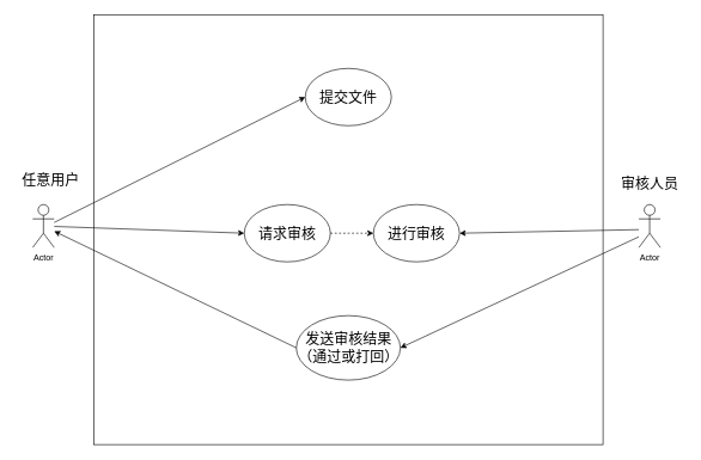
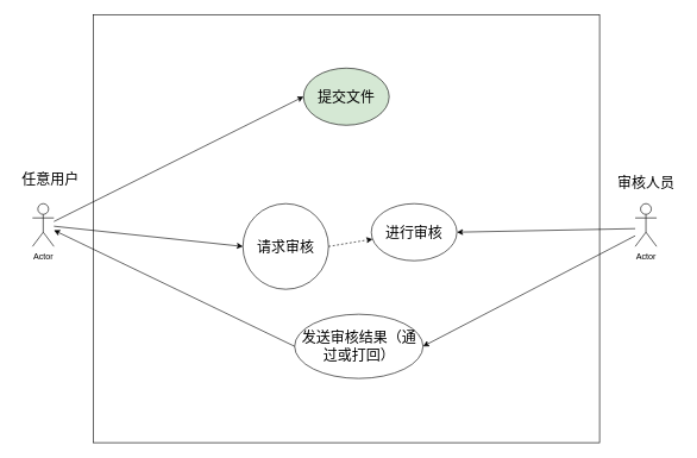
  <mxCell id="0" />
  <mxCell id="1" parent="0" />
  <mxCell id="2" value="" style="rounded=0;whiteSpace=wrap;html=1;fontSize=20;" vertex="1" parent="1"><mxGeometry x="130" y="20" width="710" height="600" as="geometry" /></mxCell>
  <mxCell id="3" value="Actor" style="shape=umlActor;verticalLabelPosition=bottom;verticalAlign=top;html=1;outlineConnect=0;" vertex="1" parent="1"><mxGeometry x="45" y="285" width="30" height="60" as="geometry" /></mxCell>
- <mxCell id="4" value="提交文件" style="ellipse;whiteSpace=wrap;html=1;fontSize=20;" vertex="1" parent="1"><mxGeometry x="425" y="95" width="120" height="80" as="geometry" /></mxCell>
+ <mxCell id="4" value="提交文件" style="ellipse;whiteSpace=wrap;html=1;fontSize=20;fillColor=#d5e8d4;" vertex="1" parent="1"><mxGeometry x="425" y="95" width="120" height="80" as="geometry" /></mxCell>
  <mxCell id="5" value="" style="endArrow=classic;html=1;fontSize=20;entryX=0;entryY=0.5;entryDx=0;entryDy=0;" edge="1" parent="1" target="4"><mxGeometry width="50" height="50" relative="1" as="geometry"><mxPoint x="75" y="310" as="sourcePoint" /><mxPoint x="740" y="270" as="targetPoint" /></mxGeometry></mxCell>
- <mxCell id="6" value="请求审核" style="ellipse;whiteSpace=wrap;html=1;fontSize=20;" vertex="1" parent="1"><mxGeometry x="340" y="285" width="120" height="80" as="geometry" /></mxCell>
+ <mxCell id="6" value="请求审核" style="ellipse;whiteSpace=wrap;html=1;fontSize=20;" vertex="1" parent="1"><mxGeometry x="340" y="285" width="120" height="120" as="geometry" /></mxCell>
  <mxCell id="7" value="" style="endArrow=classic;html=1;fontSize=20;entryX=0;entryY=0.5;entryDx=0;entryDy=0;" edge="1" parent="1" source="3" target="6"><mxGeometry width="50" height="50" relative="1" as="geometry"><mxPoint x="690" y="310" as="sourcePoint" /><mxPoint x="740" y="260" as="targetPoint" /></mxGeometry></mxCell>
  <mxCell id="8" value="Actor" style="shape=umlActor;verticalLabelPosition=bottom;verticalAlign=top;html=1;outlineConnect=0;fontSize=12;" vertex="1" parent="1"><mxGeometry x="890" y="285" width="30" height="60" as="geometry" /></mxCell>
  <mxCell id="9" value="任意用户" style="text;html=1;align=center;verticalAlign=middle;resizable=0;points=[];autosize=1;fontSize=20;" vertex="1" parent="1"><mxGeometry x="20" y="235" width="100" height="30" as="geometry" /></mxCell>
  <mxCell id="10" value="" style="endArrow=classic;html=1;fontSize=20;exitX=1;exitY=0.5;exitDx=0;exitDy=0;dashed=1;" edge="1" parent="1" source="6" target="11"><mxGeometry width="50" height="50" relative="1" as="geometry"><mxPoint x="690" y="310" as="sourcePoint" /><mxPoint x="740" y="260" as="targetPoint" /></mxGeometry></mxCell>
  <mxCell id="11" value="进行审核" style="ellipse;whiteSpace=wrap;html=1;fontSize=20;" vertex="1" parent="1"><mxGeometry x="520" y="285" width="120" height="80" as="geometry" /></mxCell>
  <mxCell id="12" value="" style="endArrow=classic;html=1;fontSize=20;entryX=1;entryY=0.5;entryDx=0;entryDy=0;" edge="1" parent="1" target="11"><mxGeometry width="50" height="50" relative="1" as="geometry"><mxPoint x="890" y="320" as="sourcePoint" /><mxPoint x="720" y="270" as="targetPoint" /></mxGeometry></mxCell>
  <mxCell id="13" value="审核人员" style="text;html=1;align=center;verticalAlign=middle;resizable=0;points=[];autosize=1;fontSize=20;" vertex="1" parent="1"><mxGeometry x="855" y="240" width="100" height="30" as="geometry" /></mxCell>
- <mxCell id="14" value="发送审核结果（通过或打回）" style="ellipse;whiteSpace=wrap;html=1;fontSize=20;" vertex="1" parent="1"><mxGeometry x="412.5" y="440" width="145" height="90" as="geometry" /></mxCell>
+ <mxCell id="14" value="发送审核结果（通过或打回）" style="ellipse;whiteSpace=wrap;html=1;fontSize=20;" vertex="1" parent="1"><mxGeometry x="412.5" y="440" width="180" height="90" as="geometry" /></mxCell>
  <mxCell id="15" value="" style="endArrow=classic;html=1;fontSize=20;exitX=0;exitY=0.5;exitDx=0;exitDy=0;" edge="1" parent="1" source="14" target="3"><mxGeometry width="50" height="50" relative="1" as="geometry"><mxPoint x="50" y="280" as="sourcePoint" /><mxPoint x="100" y="230" as="targetPoint" /></mxGeometry></mxCell>
  <mxCell id="16" value="" style="endArrow=classic;html=1;fontSize=20;entryX=1;entryY=0.5;entryDx=0;entryDy=0;" edge="1" parent="1" target="14"><mxGeometry width="50" height="50" relative="1" as="geometry"><mxPoint x="890" y="330" as="sourcePoint" /><mxPoint x="510" y="360" as="targetPoint" /></mxGeometry></mxCell>
